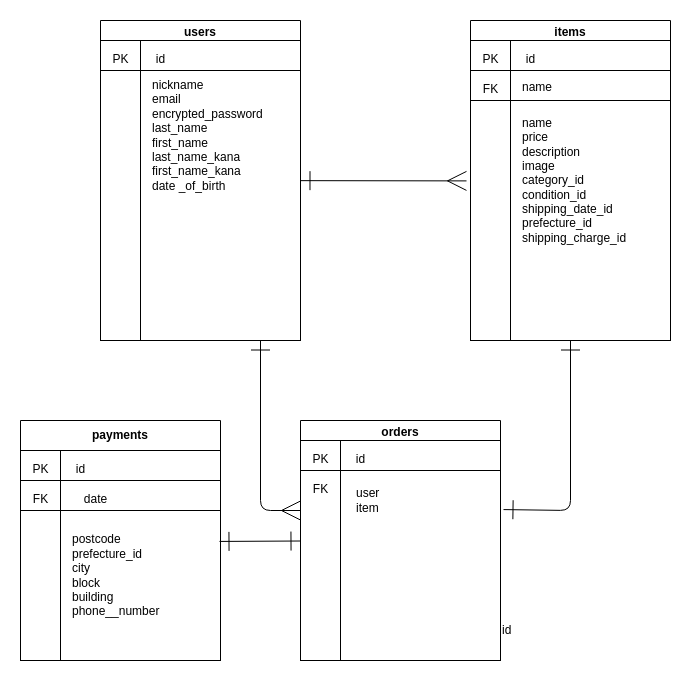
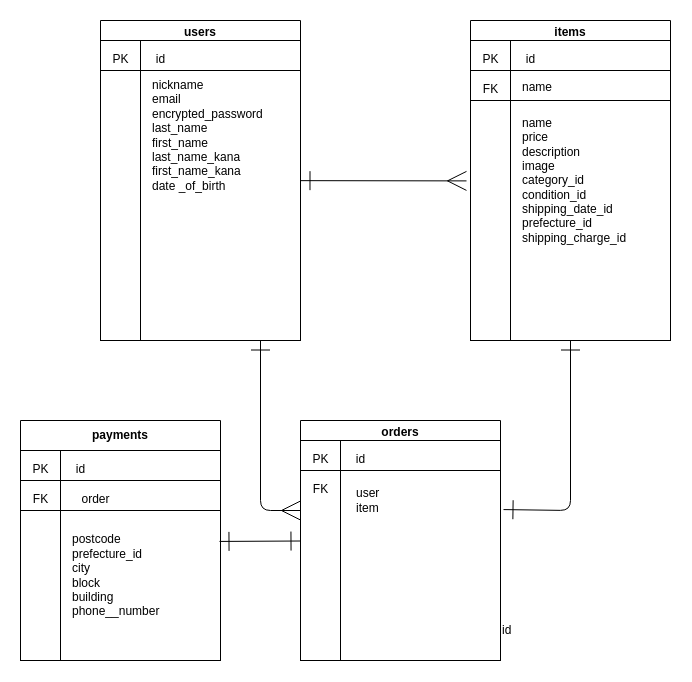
  <mxCell id="0" />
  <mxCell id="1" parent="0" />
  <mxCell id="2" style="edgeStyle=none;html=1;entryX=-0.02;entryY=0.468;entryDx=0;entryDy=0;entryPerimeter=0;fontSize=12;startArrow=ERone;startFill=0;endArrow=ERmany;endFill=0;strokeWidth=1;endSize=17;startSize=17;" parent="1" source="3" target="10" edge="1"><mxGeometry relative="1" as="geometry" /></mxCell>
  <mxCell id="3" value="users" style="swimlane;whiteSpace=wrap;html=1;" parent="1" vertex="1"><mxGeometry x="100" y="20" width="200" height="320" as="geometry" /></mxCell>
  <mxCell id="4" value="" style="shape=internalStorage;whiteSpace=wrap;html=1;backgroundOutline=1;dx=40;dy=30;" parent="3" vertex="1"><mxGeometry y="20" width="200" height="300" as="geometry" /></mxCell>
  <mxCell id="5" value="&lt;font style=&quot;font-size: 12px;&quot;&gt;PK&lt;/font&gt;" style="text;strokeColor=none;fillColor=none;html=1;fontSize=24;fontStyle=0;verticalAlign=middle;align=center;" parent="3" vertex="1"><mxGeometry y="20" width="40" height="30" as="geometry" /></mxCell>
  <mxCell id="6" value="&lt;font style=&quot;font-size: 12px;&quot;&gt;id&lt;span style=&quot;color: rgba(0, 0, 0, 0); font-family: monospace; font-size: 0px; text-align: start;&quot;&gt;%3CmxGraphModel%3E%3Croot%3E%3CmxCell%20id%3D%220%22%2F%3E%3CmxCell%20id%3D%221%22%20parent%3D%220%22%2F%3E%3CmxCell%20id%3D%222%22%20value%3D%22%26lt%3Bfont%20style%3D%26quot%3Bfont-size%3A%2012px%3B%26quot%3B%26gt%3BPK%26lt%3B%2Ffont%26gt%3B%22%20style%3D%22text%3BstrokeColor%3Dnone%3BfillColor%3Dnone%3Bhtml%3D1%3BfontSize%3D24%3BfontStyle%3D0%3BverticalAlign%3Dmiddle%3Balign%3Dcenter%3B%22%20vertex%3D%221%22%20parent%3D%221%22%3E%3CmxGeometry%20x%3D%2230%22%20y%3D%22470%22%20width%3D%2240%22%20height%3D%2230%22%20as%3D%22geometry%22%2F%3E%3C%2FmxCell%3E%3C%2Froot%3E%3C%2FmxGraphModel%3E&lt;/span&gt;&lt;br&gt;&lt;/font&gt;" style="text;strokeColor=none;fillColor=none;html=1;fontSize=24;fontStyle=0;verticalAlign=middle;align=center;" parent="3" vertex="1"><mxGeometry x="40" y="20" width="40" height="30" as="geometry" /></mxCell>
  <mxCell id="7" value="&lt;span style=&quot;background-color: initial;&quot;&gt;nickname&lt;/span&gt;&lt;br&gt;&lt;div style=&quot;&quot;&gt;email&lt;/div&gt;&lt;div style=&quot;&quot;&gt;encrypted_password&lt;/div&gt;&lt;div style=&quot;&quot;&gt;last_name&lt;/div&gt;&lt;div style=&quot;&quot;&gt;first_name&lt;/div&gt;&lt;div style=&quot;&quot;&gt;last_name_kana&lt;/div&gt;&lt;div style=&quot;&quot;&gt;first_name_kana&lt;/div&gt;&lt;div style=&quot;&quot;&gt;date _of_birth&lt;/div&gt;" style="text;html=1;align=left;verticalAlign=middle;resizable=0;points=[];autosize=1;strokeColor=none;fillColor=none;" parent="3" vertex="1"><mxGeometry x="50" y="50" width="130" height="130" as="geometry" /></mxCell>
  <mxCell id="8" style="edgeStyle=none;html=1;strokeWidth=1;fontSize=12;startArrow=ERone;startFill=0;endArrow=ERone;endFill=0;startSize=17;endSize=17;entryX=1.015;entryY=0.314;entryDx=0;entryDy=0;entryPerimeter=0;" parent="1" source="9" target="28" edge="1"><mxGeometry relative="1" as="geometry"><mxPoint x="500" y="490" as="targetPoint" /><Array as="points"><mxPoint x="570" y="510" /></Array></mxGeometry></mxCell>
  <mxCell id="9" value="items" style="swimlane;whiteSpace=wrap;html=1;" parent="1" vertex="1"><mxGeometry x="470" y="20" width="200" height="320" as="geometry" /></mxCell>
  <mxCell id="10" value="" style="shape=internalStorage;whiteSpace=wrap;html=1;backgroundOutline=1;dx=40;dy=30;" parent="9" vertex="1"><mxGeometry y="20" width="200" height="300" as="geometry" /></mxCell>
  <mxCell id="11" value="&lt;font style=&quot;font-size: 12px;&quot;&gt;PK&lt;/font&gt;" style="text;strokeColor=none;fillColor=none;html=1;fontSize=24;fontStyle=0;verticalAlign=middle;align=center;" parent="9" vertex="1"><mxGeometry y="20" width="40" height="30" as="geometry" /></mxCell>
  <mxCell id="12" value="&lt;font style=&quot;font-size: 12px;&quot;&gt;id&lt;span style=&quot;color: rgba(0, 0, 0, 0); font-family: monospace; font-size: 0px; text-align: start;&quot;&gt;%3CmxGraphModel%3E%3Croot%3E%3CmxCell%20id%3D%220%22%2F%3E%3CmxCell%20id%3D%221%22%20parent%3D%220%22%2F%3E%3CmxCell%20id%3D%222%22%20value%3D%22%26lt%3Bfont%20style%3D%26quot%3Bfont-size%3A%2012px%3B%26quot%3B%26gt%3BPK%26lt%3B%2Ffont%26gt%3B%22%20style%3D%22text%3BstrokeColor%3Dnone%3BfillColor%3Dnone%3Bhtml%3D1%3BfontSize%3D24%3BfontStyle%3D0%3BverticalAlign%3Dmiddle%3Balign%3Dcenter%3B%22%20vertex%3D%221%22%20parent%3D%221%22%3E%3CmxGeometry%20x%3D%2230%22%20y%3D%22470%22%20width%3D%2240%22%20height%3D%2230%22%20as%3D%22geometry%22%2F%3E%3C%2FmxCell%3E%3C%2Froot%3E%3C%2FmxGraphModel%3E&lt;/span&gt;&lt;br&gt;&lt;/font&gt;" style="text;strokeColor=none;fillColor=none;html=1;fontSize=24;fontStyle=0;verticalAlign=middle;align=center;" parent="9" vertex="1"><mxGeometry x="40" y="20" width="40" height="30" as="geometry" /></mxCell>
  <mxCell id="13" value="" style="endArrow=none;html=1;exitX=0;exitY=0.25;exitDx=0;exitDy=0;entryX=1;entryY=0.25;entryDx=0;entryDy=0;" parent="9" edge="1"><mxGeometry width="50" height="50" relative="1" as="geometry"><mxPoint y="80" as="sourcePoint" /><mxPoint x="200" y="80" as="targetPoint" /></mxGeometry></mxCell>
  <mxCell id="14" value="&lt;font style=&quot;font-size: 12px;&quot;&gt;FK&lt;/font&gt;" style="text;strokeColor=none;fillColor=none;html=1;fontSize=24;fontStyle=0;verticalAlign=middle;align=center;" parent="9" vertex="1"><mxGeometry y="50" width="40" height="30" as="geometry" /></mxCell>
  <mxCell id="15" value="&lt;font style=&quot;font-size: 12px;&quot;&gt;name&lt;br&gt;&lt;div&gt;&lt;br&gt;&lt;/div&gt;&lt;/font&gt;" style="text;strokeColor=none;fillColor=none;html=1;fontSize=24;fontStyle=0;verticalAlign=middle;align=left;" parent="9" vertex="1"><mxGeometry x="50" y="60" width="100" height="20" as="geometry" /></mxCell>
  <mxCell id="16" value="&lt;span style=&quot;background-color: initial;&quot;&gt;name&lt;/span&gt;&lt;br&gt;&lt;div style=&quot;&quot;&gt;price&lt;/div&gt;&lt;div style=&quot;&quot;&gt;description&lt;/div&gt;&lt;div style=&quot;&quot;&gt;&lt;span style=&quot;background-color: initial;&quot;&gt;image&lt;/span&gt;&lt;br&gt;&lt;/div&gt;&lt;div style=&quot;&quot;&gt;&lt;div&gt;category_id&lt;/div&gt;&lt;div&gt;condition_id&lt;/div&gt;&lt;div&gt;shipping_date_id&lt;/div&gt;&lt;div&gt;prefecture_id&lt;/div&gt;&lt;div&gt;shipping_charge_id&lt;/div&gt;&lt;/div&gt;" style="text;html=1;align=left;verticalAlign=middle;resizable=0;points=[];autosize=1;strokeColor=none;fillColor=none;" parent="9" vertex="1"><mxGeometry x="50" y="90" width="130" height="140" as="geometry" /></mxCell>
  <mxCell id="17" value="payments" style="swimlane;whiteSpace=wrap;html=1;startSize=30;" parent="1" vertex="1"><mxGeometry x="20" y="420" width="200" height="240" as="geometry" /></mxCell>
  <mxCell id="18" value="" style="shape=internalStorage;whiteSpace=wrap;html=1;backgroundOutline=1;dx=40;dy=30;" parent="17" vertex="1"><mxGeometry y="30" width="200" height="210" as="geometry" /></mxCell>
  <mxCell id="19" value="&lt;font style=&quot;font-size: 12px;&quot;&gt;PK&lt;/font&gt;" style="text;strokeColor=none;fillColor=none;html=1;fontSize=24;fontStyle=0;verticalAlign=middle;align=center;" parent="17" vertex="1"><mxGeometry y="30" width="40" height="30" as="geometry" /></mxCell>
  <mxCell id="20" value="&lt;font style=&quot;font-size: 12px;&quot;&gt;FK&lt;/font&gt;" style="text;strokeColor=none;fillColor=none;html=1;fontSize=24;fontStyle=0;verticalAlign=middle;align=center;" parent="17" vertex="1"><mxGeometry y="60" width="40" height="30" as="geometry" /></mxCell>
  <mxCell id="21" value="&lt;font style=&quot;font-size: 12px;&quot;&gt;id&lt;span style=&quot;color: rgba(0, 0, 0, 0); font-family: monospace; font-size: 0px; text-align: start;&quot;&gt;%3CmxGraphModel%3E%3Croot%3E%3CmxCell%20id%3D%220%22%2F%3E%3CmxCell%20id%3D%221%22%20parent%3D%220%22%2F%3E%3CmxCell%20id%3D%222%22%20value%3D%22%26lt%3Bfont%20style%3D%26quot%3Bfont-size%3A%2012px%3B%26quot%3B%26gt%3BPK%26lt%3B%2Ffont%26gt%3B%22%20style%3D%22text%3BstrokeColor%3Dnone%3BfillColor%3Dnone%3Bhtml%3D1%3BfontSize%3D24%3BfontStyle%3D0%3BverticalAlign%3Dmiddle%3Balign%3Dcenter%3B%22%20vertex%3D%221%22%20parent%3D%221%22%3E%3CmxGeometry%20x%3D%2230%22%20y%3D%22470%22%20width%3D%2240%22%20height%3D%2230%22%20as%3D%22geometry%22%2F%3E%3C%2FmxCell%3E%3C%2Froot%3E%3C%2FmxGraphModel%3E&lt;/span&gt;&lt;br&gt;&lt;/font&gt;" style="text;strokeColor=none;fillColor=none;html=1;fontSize=24;fontStyle=0;verticalAlign=middle;align=center;" parent="17" vertex="1"><mxGeometry x="40" y="30" width="40" height="30" as="geometry" /></mxCell>
- <mxCell id="22" value="&lt;font style=&quot;font-size: 12px;&quot;&gt;date&lt;br&gt;&lt;/font&gt;" style="text;strokeColor=none;fillColor=none;html=1;fontSize=24;fontStyle=0;verticalAlign=middle;align=center;" parent="17" vertex="1"><mxGeometry x="40" y="60" width="70" height="30" as="geometry" /></mxCell>
+ <mxCell id="22" value="&lt;font style=&quot;font-size: 12px;&quot;&gt;order&lt;br&gt;&lt;/font&gt;" style="text;strokeColor=none;fillColor=none;html=1;fontSize=24;fontStyle=0;verticalAlign=middle;align=center;" parent="17" vertex="1"><mxGeometry x="40" y="60" width="70" height="30" as="geometry" /></mxCell>
  <mxCell id="23" value="&lt;span style=&quot;background-color: initial;&quot;&gt;postcode&lt;/span&gt;&lt;br&gt;&lt;div style=&quot;&quot;&gt;prefecture_id&lt;/div&gt;&lt;div style=&quot;&quot;&gt;city&lt;/div&gt;&lt;div style=&quot;&quot;&gt;block&lt;/div&gt;&lt;div style=&quot;&quot;&gt;building&lt;/div&gt;&lt;div style=&quot;&quot;&gt;phone__number&lt;/div&gt;" style="text;html=1;align=left;verticalAlign=middle;resizable=0;points=[];autosize=1;strokeColor=none;fillColor=none;" parent="17" vertex="1"><mxGeometry x="50" y="105" width="110" height="100" as="geometry" /></mxCell>
  <mxCell id="24" value="" style="endArrow=none;html=1;exitX=0;exitY=0.25;exitDx=0;exitDy=0;entryX=1;entryY=0.25;entryDx=0;entryDy=0;" parent="17" edge="1"><mxGeometry width="50" height="50" relative="1" as="geometry"><mxPoint y="90" as="sourcePoint" /><mxPoint x="200" y="90" as="targetPoint" /></mxGeometry></mxCell>
  <mxCell id="25" value="id" style="text;html=1;align=left;verticalAlign=middle;resizable=0;points=[];autosize=1;strokeColor=none;fillColor=none;" parent="1" vertex="1"><mxGeometry x="500" y="615" width="30" height="30" as="geometry" /></mxCell>
  <mxCell id="26" style="edgeStyle=none;html=1;strokeWidth=1;fontSize=12;startArrow=ERone;startFill=0;endArrow=ERone;endFill=0;startSize=17;endSize=17;entryX=0.995;entryY=0.433;entryDx=0;entryDy=0;entryPerimeter=0;" parent="1" source="27" target="18" edge="1"><mxGeometry relative="1" as="geometry"><mxPoint x="220" y="580" as="targetPoint" /></mxGeometry></mxCell>
  <mxCell id="27" value="orders" style="swimlane;whiteSpace=wrap;html=1;" parent="1" vertex="1"><mxGeometry x="300" y="420" width="200" height="240" as="geometry" /></mxCell>
  <mxCell id="28" value="" style="shape=internalStorage;whiteSpace=wrap;html=1;backgroundOutline=1;dx=40;dy=30;" parent="27" vertex="1"><mxGeometry y="20" width="200" height="220" as="geometry" /></mxCell>
  <mxCell id="29" value="&lt;font style=&quot;font-size: 12px;&quot;&gt;PK&lt;/font&gt;" style="text;strokeColor=none;fillColor=none;html=1;fontSize=24;fontStyle=0;verticalAlign=middle;align=center;" parent="27" vertex="1"><mxGeometry y="20" width="40" height="30" as="geometry" /></mxCell>
  <mxCell id="30" value="&lt;font style=&quot;font-size: 12px;&quot;&gt;id&lt;span style=&quot;color: rgba(0, 0, 0, 0); font-family: monospace; font-size: 0px; text-align: start;&quot;&gt;%3CmxGraphModel%3E%3Croot%3E%3CmxCell%20id%3D%220%22%2F%3E%3CmxCell%20id%3D%221%22%20parent%3D%220%22%2F%3E%3CmxCell%20id%3D%222%22%20value%3D%22%26lt%3Bfont%20style%3D%26quot%3Bfont-size%3A%2012px%3B%26quot%3B%26gt%3BPK%26lt%3B%2Ffont%26gt%3B%22%20style%3D%22text%3BstrokeColor%3Dnone%3BfillColor%3Dnone%3Bhtml%3D1%3BfontSize%3D24%3BfontStyle%3D0%3BverticalAlign%3Dmiddle%3Balign%3Dcenter%3B%22%20vertex%3D%221%22%20parent%3D%221%22%3E%3CmxGeometry%20x%3D%2230%22%20y%3D%22470%22%20width%3D%2240%22%20height%3D%2230%22%20as%3D%22geometry%22%2F%3E%3C%2FmxCell%3E%3C%2Froot%3E%3C%2FmxGraphModel%3E&lt;/span&gt;&lt;br&gt;&lt;/font&gt;" style="text;strokeColor=none;fillColor=none;html=1;fontSize=24;fontStyle=0;verticalAlign=middle;align=center;" parent="27" vertex="1"><mxGeometry x="40" y="20" width="40" height="30" as="geometry" /></mxCell>
  <mxCell id="31" value="&lt;font style=&quot;font-size: 12px;&quot;&gt;FK&lt;/font&gt;" style="text;strokeColor=none;fillColor=none;html=1;fontSize=24;fontStyle=0;verticalAlign=middle;align=center;" parent="27" vertex="1"><mxGeometry y="50" width="40" height="30" as="geometry" /></mxCell>
  <mxCell id="32" value="&lt;span style=&quot;background-color: initial;&quot;&gt;user&lt;/span&gt;&lt;br&gt;&lt;div style=&quot;&quot;&gt;item&lt;/div&gt;" style="text;html=1;align=left;verticalAlign=middle;resizable=0;points=[];autosize=1;strokeColor=none;fillColor=none;" parent="27" vertex="1"><mxGeometry x="54" y="60" width="50" height="40" as="geometry" /></mxCell>
  <mxCell id="33" style="edgeStyle=none;html=1;strokeWidth=1;fontSize=12;startArrow=ERone;startFill=0;endArrow=ERmany;endFill=0;startSize=17;endSize=17;exitX=0.8;exitY=1;exitDx=0;exitDy=0;exitPerimeter=0;" parent="1" source="4" edge="1"><mxGeometry relative="1" as="geometry"><mxPoint x="300" y="510" as="targetPoint" /><Array as="points"><mxPoint x="260" y="510" /></Array></mxGeometry></mxCell>
